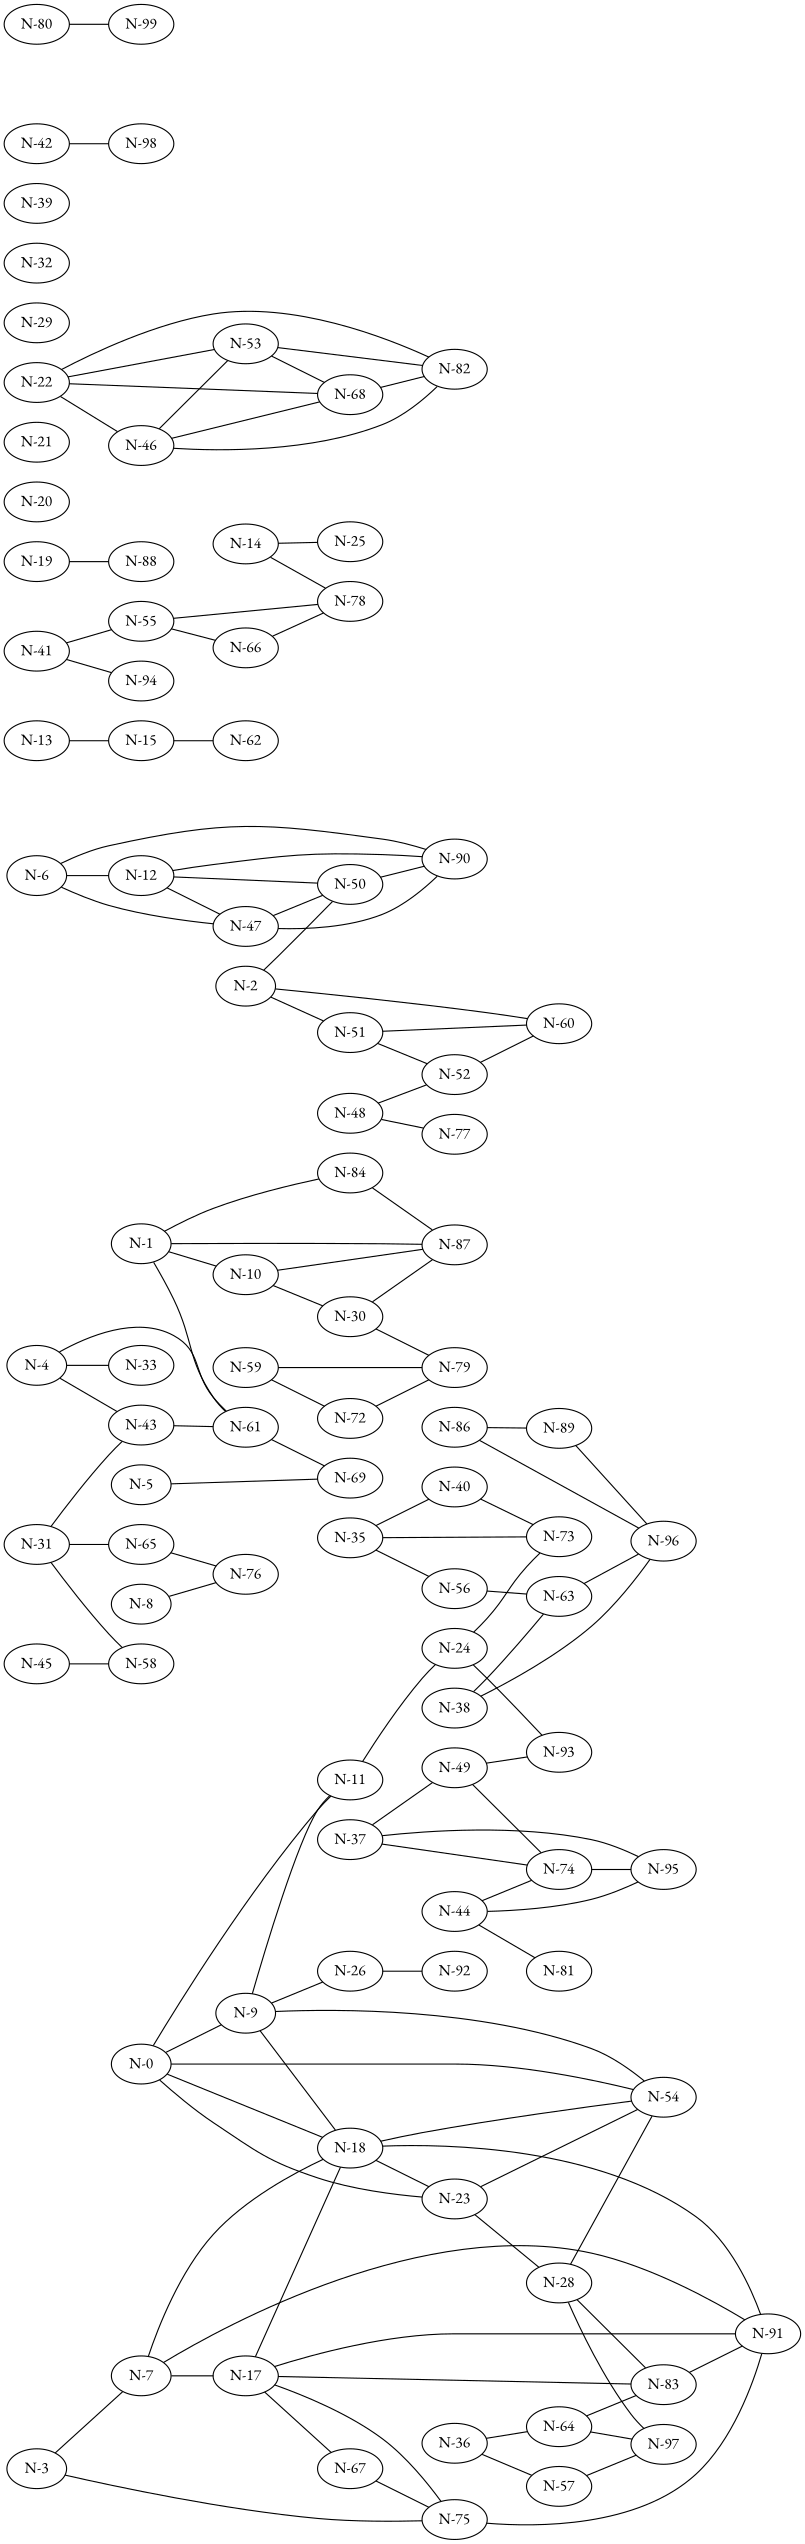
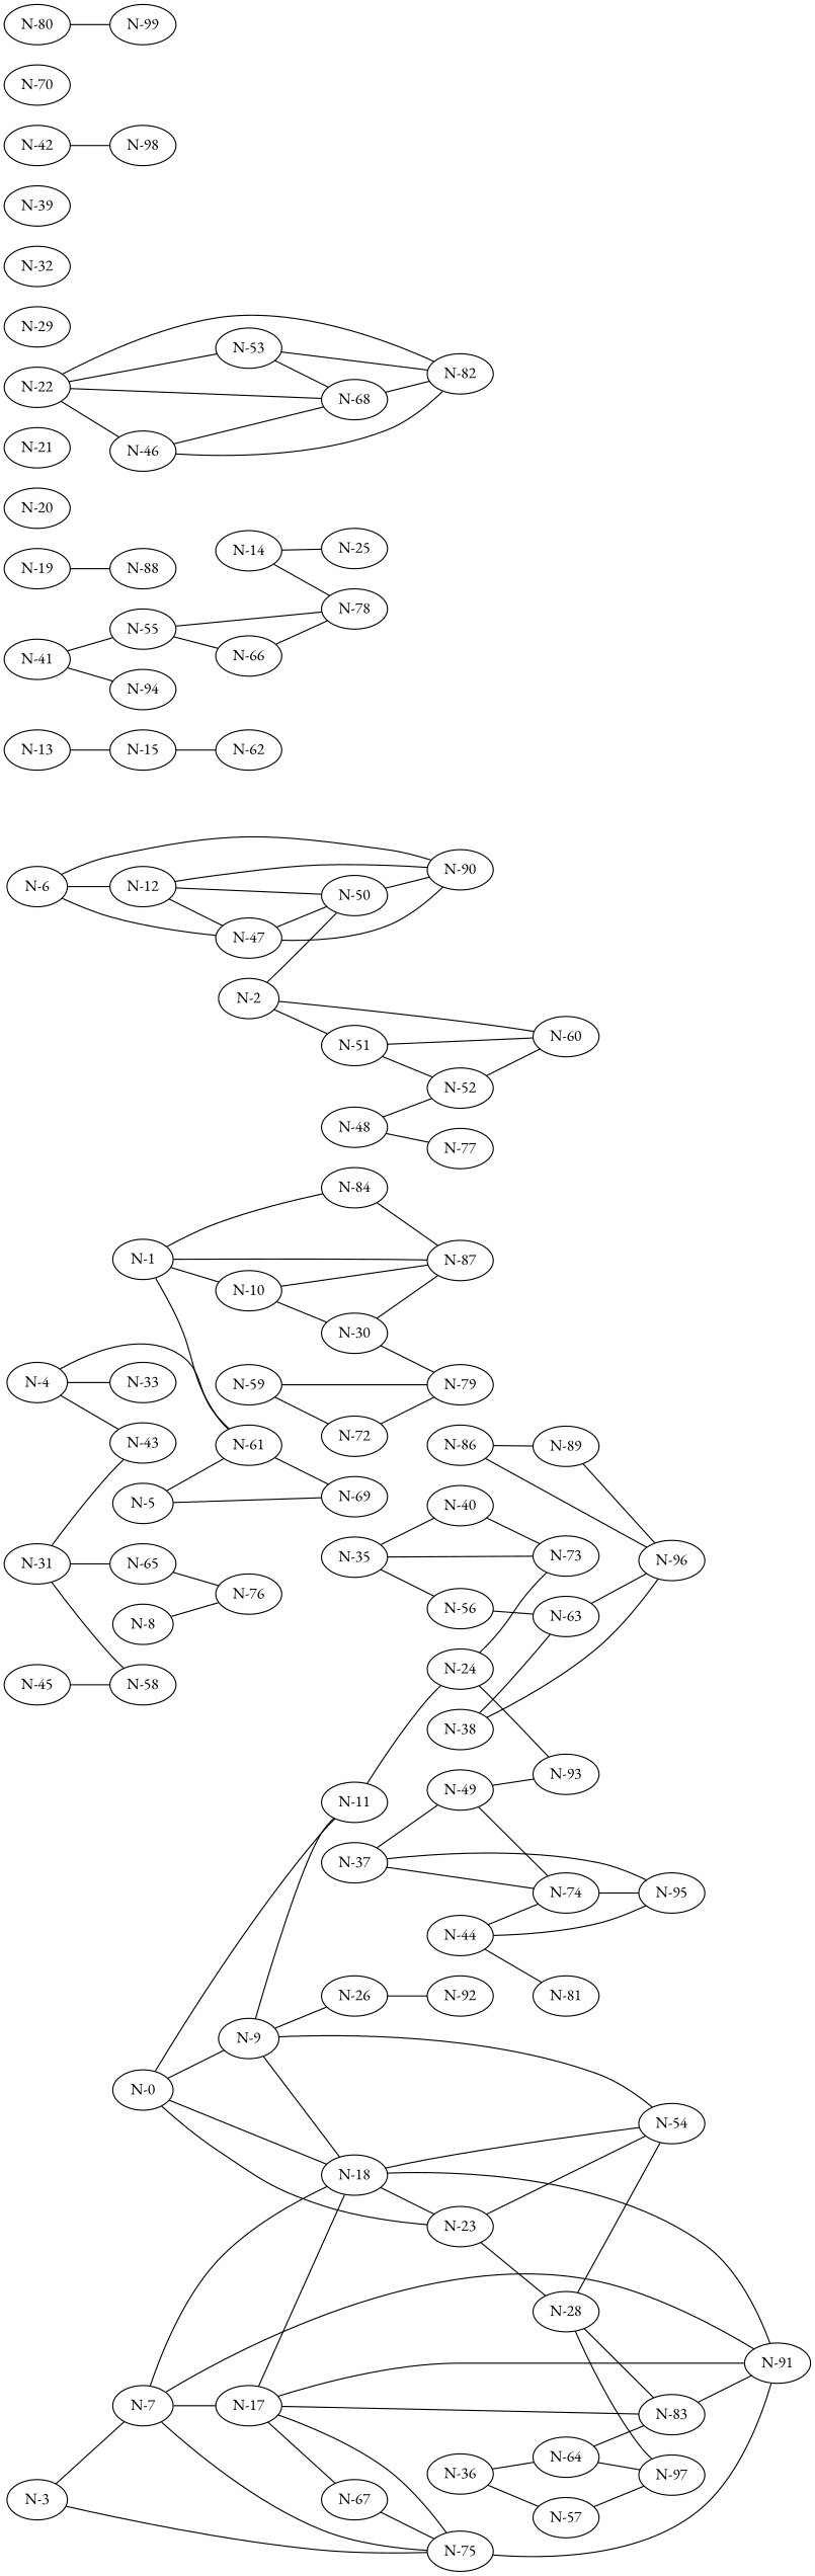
  graph {
    fontname="EB Garamond"
    rankdir=LR
    node [fontname="EB Garamond"]
    edge [fontname="EB Garamond"]
    "N-0"
    "N-9"
    "N-11"
    "N-18"
    "N-23"
    "N-54"
    "N-26"
    "N-24"
    "N-91"
    "N-28"
    "N-92"
    "N-1"
    "N-10"
    "N-61"
    "N-84"
    "N-87"
    "N-30"
    "N-69"
    "N-2"
    "N-50"
    "N-51"
    "N-60"
    "N-90"
    "N-52"
    "N-3"
    "N-7"
    "N-75"
    "N-17"
    "N-4"
    "N-33"
    "N-43"
    "N-5"
    "N-6"
    "N-12"
    "N-47"
    "N-67"
    "N-83"
    "N-8"
    "N-76"
    "N-79"
    "N-73"
    "N-93"
    "N-13"
    "N-15"
    "N-62"
    "N-14"
    "N-25"
    "N-78"
    "N-19"
    "N-88"
    "N-20"
    "N-21"
    "N-22"
    "N-46"
    "N-53"
    "N-68"
    "N-82"
    "N-97"
    "N-55"
    "N-66"
    "N-29"
    "N-72"
    "N-31"
    "N-58"
    "N-65"
    "N-32"
    "N-40"
    "N-35"
    "N-56"
    "N-63"
    "N-36"
    "N-57"
    "N-64"
    "N-37"
    "N-49"
    "N-74"
    "N-95"
    "N-38"
    "N-96"
    "N-39"
    "N-41"
    "N-94"
    "N-42"
    "N-98"
    "N-44"
    "N-81"
    "N-45"
    "N-48"
    "N-77"
    "N-59"
+   "N-70"
    "N-80"
    "N-99"
    "N-86"
    "N-89"
    "N-0" -- "N-9"
    "N-0" -- "N-11"
    "N-0" -- "N-18"
    "N-0" -- "N-23"
-   "N-0" -- "N-54"
    "N-9" -- "N-11"
    "N-9" -- "N-18"
    "N-9" -- "N-54"
    "N-9" -- "N-26"
    "N-11" -- "N-24"
    "N-18" -- "N-23"
    "N-18" -- "N-54"
    "N-18" -- "N-91"
    "N-23" -- "N-54"
    "N-23" -- "N-28"
    "N-26" -- "N-92"
    "N-24" -- "N-73"
    "N-24" -- "N-93"
    "N-28" -- "N-54"
    "N-28" -- "N-83"
    "N-28" -- "N-97"
    "N-1" -- "N-10"
    "N-1" -- "N-61"
    "N-1" -- "N-84"
    "N-1" -- "N-87"
    "N-10" -- "N-87"
    "N-10" -- "N-30"
    "N-61" -- "N-69"
    "N-84" -- "N-87"
    "N-30" -- "N-87"
    "N-30" -- "N-79"
    "N-2" -- "N-50"
    "N-2" -- "N-51"
    "N-2" -- "N-60"
    "N-50" -- "N-90"
    "N-51" -- "N-60"
    "N-51" -- "N-52"
    "N-52" -- "N-60"
    "N-3" -- "N-7"
    "N-3" -- "N-75"
    "N-7" -- "N-18"
    "N-7" -- "N-91"
+   "N-7" -- "N-75"
    "N-7" -- "N-17"
    "N-75" -- "N-91"
    "N-17" -- "N-18"
    "N-17" -- "N-91"
    "N-17" -- "N-75"
    "N-17" -- "N-67"
    "N-17" -- "N-83"
    "N-4" -- "N-61"
    "N-4" -- "N-33"
    "N-4" -- "N-43"
-   "N-43" -- "N-61"
+   "N-5" -- "N-61"
    "N-5" -- "N-69"
    "N-6" -- "N-90"
    "N-6" -- "N-12"
    "N-6" -- "N-47"
    "N-12" -- "N-50"
    "N-12" -- "N-90"
    "N-12" -- "N-47"
    "N-47" -- "N-50"
    "N-47" -- "N-90"
    "N-67" -- "N-75"
    "N-83" -- "N-91"
    "N-8" -- "N-76"
    "N-13" -- "N-15"
    "N-15" -- "N-62"
    "N-14" -- "N-25"
    "N-14" -- "N-78"
    "N-19" -- "N-88"
    "N-22" -- "N-46"
    "N-22" -- "N-53"
    "N-22" -- "N-68"
    "N-22" -- "N-82"
-   "N-46" -- "N-53"
    "N-46" -- "N-68"
    "N-46" -- "N-82"
    "N-53" -- "N-68"
    "N-53" -- "N-82"
    "N-68" -- "N-82"
    "N-55" -- "N-78"
    "N-55" -- "N-66"
    "N-66" -- "N-78"
    "N-72" -- "N-79"
    "N-31" -- "N-43"
    "N-31" -- "N-58"
    "N-31" -- "N-65"
    "N-65" -- "N-76"
    "N-40" -- "N-73"
    "N-35" -- "N-73"
    "N-35" -- "N-40"
    "N-35" -- "N-56"
    "N-56" -- "N-63"
    "N-63" -- "N-96"
    "N-36" -- "N-57"
    "N-36" -- "N-64"
    "N-57" -- "N-97"
    "N-64" -- "N-83"
    "N-64" -- "N-97"
    "N-37" -- "N-49"
    "N-37" -- "N-74"
    "N-37" -- "N-95"
    "N-49" -- "N-93"
    "N-49" -- "N-74"
    "N-74" -- "N-95"
    "N-38" -- "N-63"
    "N-38" -- "N-96"
    "N-41" -- "N-55"
    "N-41" -- "N-94"
    "N-42" -- "N-98"
    "N-44" -- "N-74"
    "N-44" -- "N-95"
    "N-44" -- "N-81"
    "N-45" -- "N-58"
    "N-48" -- "N-52"
    "N-48" -- "N-77"
    "N-59" -- "N-79"
    "N-59" -- "N-72"
    "N-80" -- "N-99"
    "N-86" -- "N-96"
    "N-86" -- "N-89"
    "N-89" -- "N-96"
  }
